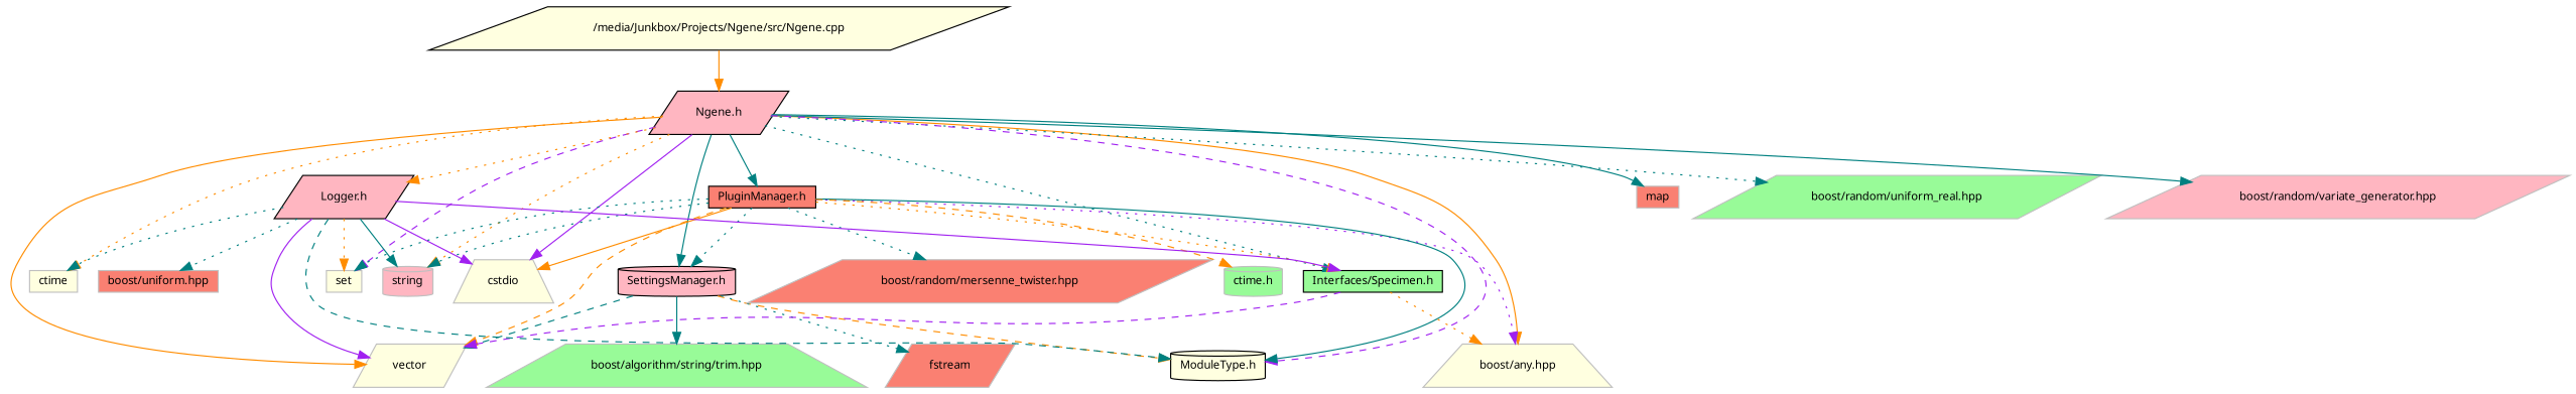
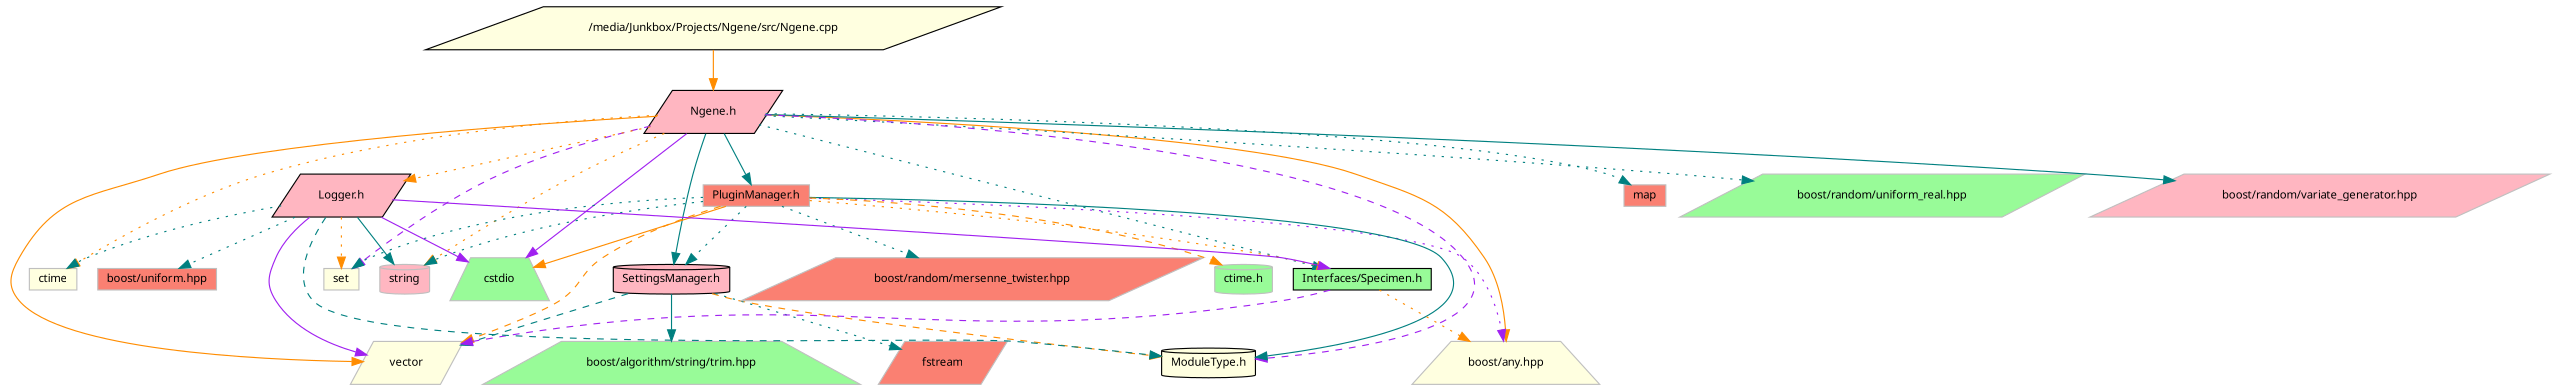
  digraph {
    node [color=grey75 fillcolor=lightyellow fontname="FreeSans.ttf" fontsize=10 shape=parallelogram style=filled]
    edge [color=teal fontname="FreeSans.ttf" fontsize=10 labelfontname="FreeSans.ttf" labelfontsize=10 style=dotted]
    n1 [color=black fontcolor=black height=0.2 label="/media/Junkbox/Projects/Ngene/src/Ngene.cpp" width=0.4]
    n2 [color=black fillcolor=lightpink height=0.2 label="Ngene.h" width=0.4]
-   n3 [height=0.2 label=cstdio shape=trapezium width=0.4]
+   n3 [fillcolor=palegreen height=0.2 label=cstdio shape=trapezium width=0.4]
    n4 [height=0.2 label=ctime shape=box width=0.4]
    n5 [fillcolor=salmon height=0.2 label=map shape=box width=0.4]
    n6 [height=0.2 label=set shape=box width=0.4]
    n7 [fillcolor=lightpink height=0.2 label=string shape=cylinder width=0.4]
    n8 [height=0.2 label=vector width=0.4]
    n9 [height=0.2 label="boost/any.hpp" shape=trapezium width=0.4]
    n10 [fillcolor=palegreen height=0.2 label="boost/random/uniform_real.hpp" width=0.4]
    n11 [fillcolor=lightpink height=0.2 label="boost/random/variate_generator.hpp" width=0.4]
    n12 [color=black height=0.2 label="ModuleType.h" shape=cylinder width=0.4]
    n13 [color=black fillcolor=lightpink height=0.2 label="SettingsManager.h" shape=cylinder width=0.4]
-   n14 [color=black fillcolor=salmon height=0.2 label="PluginManager.h" shape=box width=0.4]
+   n14 [fillcolor=salmon height=0.2 label="PluginManager.h" shape=box width=0.4]
    n15 [color=black fillcolor=palegreen height=0.2 label="Interfaces/Specimen.h" shape=box width=0.4]
    n16 [color=black fillcolor=lightpink height=0.2 label="Logger.h" width=0.4]
    n17 [fillcolor=salmon height=0.2 label="boost/random/mersenne_twister.hpp" width=0.4]
    n18 [fillcolor=salmon height=0.2 label=fstream width=0.4]
    n19 [fillcolor=palegreen height=0.2 label="boost/algorithm/string/trim.hpp" shape=trapezium width=0.4]
    n20 [fillcolor=palegreen height=0.2 label="ctime.h" shape=cylinder width=0.4]
    n21 [fillcolor=salmon height=0.2 label="boost/uniform.hpp" shape=box width=0.4]
    n1 -> n2 [color=darkorange style=solid]
    n2 -> n3 [color=purple style=solid]
    n2 -> n4 [color=darkorange]
-   n2 -> n5 [style=solid]
+   n2 -> n5
    n2 -> n6 [color=purple style=dashed]
    n2 -> n7 [color=darkorange]
    n2 -> n8 [color=darkorange style=solid]
    n2 -> n9 [color=darkorange style=solid]
    n2 -> n10
    n2 -> n11 [style=solid]
    n2 -> n12 [color=purple style=dashed]
    n2 -> n13 [style=solid]
    n2 -> n14 [style=solid]
    n2 -> n15
    n2 -> n16 [color=darkorange]
    n13 -> n8 [style=dashed]
    n13 -> n12 [color=darkorange style=dashed]
    n13 -> n18
    n13 -> n19 [style=solid]
    n14 -> n3 [color=darkorange style=solid]
    n14 -> n6
    n14 -> n7
    n14 -> n8 [color=darkorange style=dashed]
    n14 -> n9 [color=purple]
    n14 -> n12 [style=solid]
    n14 -> n13
    n14 -> n15 [color=darkorange]
    n14 -> n17
    n14 -> n20 [color=darkorange style=dashed]
    n15 -> n8 [color=purple style=dashed]
    n15 -> n9 [color=darkorange]
    n16 -> n3 [color=purple style=solid]
    n16 -> n4
    n16 -> n6 [color=darkorange]
    n16 -> n7 [style=solid]
    n16 -> n8 [color=purple style=solid]
    n16 -> n12 [style=dashed]
    n16 -> n15 [color=purple style=solid]
    n16 -> n21
  }
